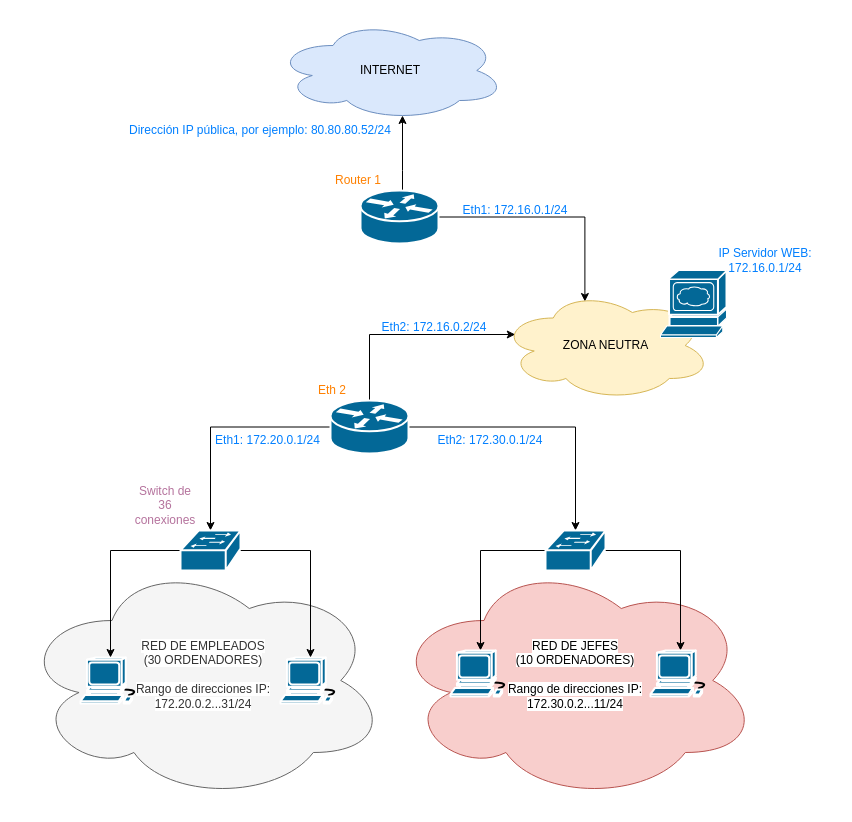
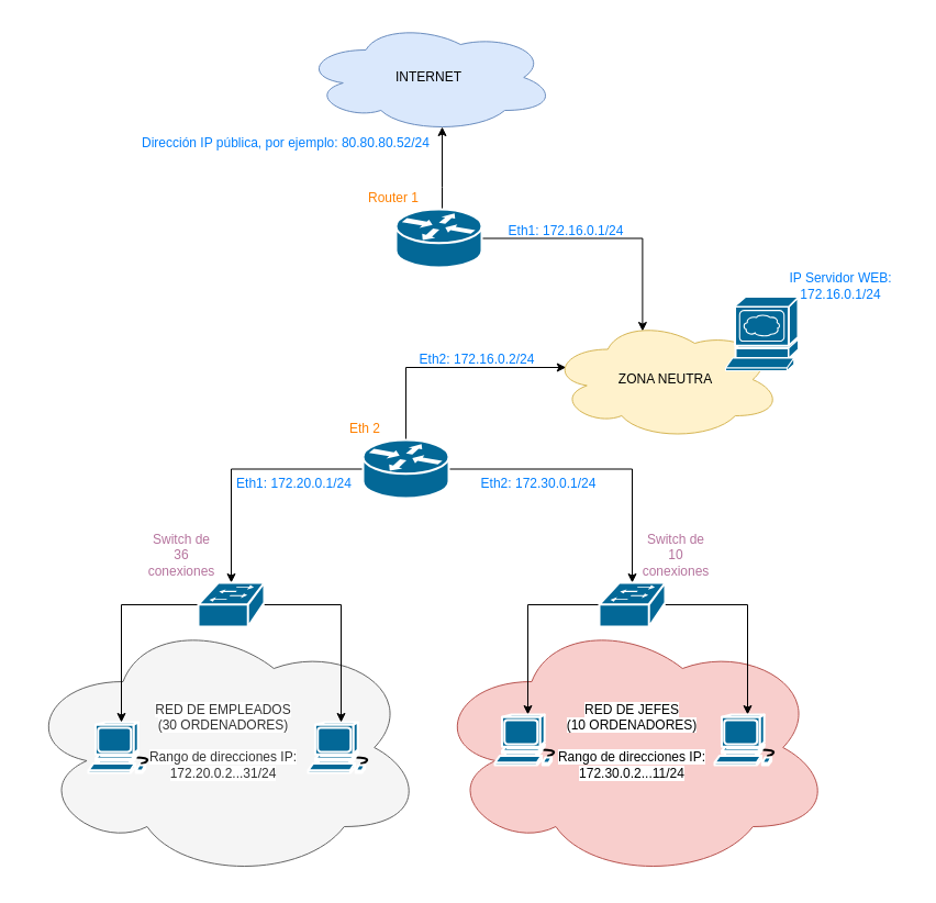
  <mxCell id="0" />
  <mxCell id="1" parent="0" />
  <mxCell id="2" value="&lt;br&gt;&lt;br&gt;&lt;br&gt;&lt;br&gt;&lt;br&gt;&lt;span style=&quot;background-color: rgb(255 , 255 , 255)&quot;&gt;RED DE JEFES&lt;/span&gt;&lt;br&gt;&lt;span style=&quot;background-color: rgb(255 , 255 , 255)&quot;&gt;(10 ORDENADORES)&lt;br&gt;&lt;br&gt;Rango de direcciones IP:&lt;br&gt;172.30.0.2...11/24&lt;br&gt;&lt;/span&gt;" style="ellipse;shape=cloud;whiteSpace=wrap;html=1;verticalAlign=top;fillColor=#f8cecc;strokeColor=#b85450;" vertex="1" parent="1"><mxGeometry x="392" y="560" width="366" height="240" as="geometry" /></mxCell>
  <mxCell id="3" value="&lt;br&gt;&lt;br&gt;&lt;br&gt;&lt;br&gt;&lt;br&gt;&lt;span style=&quot;background-color: rgb(255 , 255 , 255)&quot;&gt;RED DE EMPLEADOS&lt;/span&gt;&lt;br&gt;&lt;span style=&quot;background-color: rgb(255 , 255 , 255)&quot;&gt;(30 ORDENADORES)&lt;br&gt;&lt;br&gt;Rango de direcciones IP:&lt;br&gt;172.20.0.2...31/24&lt;br&gt;&lt;/span&gt;" style="ellipse;shape=cloud;whiteSpace=wrap;html=1;verticalAlign=top;fillColor=#f5f5f5;strokeColor=#666666;fontColor=#333333;" vertex="1" parent="1"><mxGeometry y="560" width="366" height="240" as="geometry" x="20" /></mxCell>
  <mxCell id="4" value="INTERNET" style="ellipse;shape=cloud;whiteSpace=wrap;html=1;fillColor=#dae8fc;strokeColor=#6c8ebf;" vertex="1" parent="1"><mxGeometry x="275" width="230" height="100" as="geometry" y="20" /></mxCell>
  <mxCell id="5" style="edgeStyle=orthogonalEdgeStyle;rounded=0;orthogonalLoop=1;jettySize=auto;html=1;entryX=0.4;entryY=0.1;entryDx=0;entryDy=0;entryPerimeter=0;" edge="1" parent="1" source="7" target="12"><mxGeometry relative="1" as="geometry"><Array as="points"><mxPoint x="584" y="217" /></Array></mxGeometry></mxCell>
  <mxCell id="6" style="edgeStyle=orthogonalEdgeStyle;rounded=0;orthogonalLoop=1;jettySize=auto;html=1;" edge="1" parent="1" source="7"><mxGeometry relative="1" as="geometry"><mxPoint x="402" y="115" as="targetPoint" /><Array as="points"><mxPoint x="402" y="170" /><mxPoint x="402" y="170" /></Array></mxGeometry></mxCell>
  <mxCell id="7" value="" style="shape=mxgraph.cisco.routers.router;html=1;pointerEvents=1;dashed=0;fillColor=#036897;strokeColor=#ffffff;strokeWidth=2;verticalLabelPosition=bottom;verticalAlign=top;align=center;outlineConnect=0;" vertex="1" parent="1"><mxGeometry x="360" y="190" width="78" height="53" as="geometry" /></mxCell>
  <mxCell id="8" style="edgeStyle=orthogonalEdgeStyle;rounded=0;orthogonalLoop=1;jettySize=auto;html=1;" edge="1" parent="1" source="11" target="24"><mxGeometry relative="1" as="geometry" /></mxCell>
  <mxCell id="9" style="edgeStyle=orthogonalEdgeStyle;rounded=0;orthogonalLoop=1;jettySize=auto;html=1;" edge="1" parent="1" source="11" target="27"><mxGeometry relative="1" as="geometry" /></mxCell>
  <mxCell id="10" style="edgeStyle=orthogonalEdgeStyle;rounded=0;orthogonalLoop=1;jettySize=auto;html=1;entryX=0.07;entryY=0.4;entryDx=0;entryDy=0;entryPerimeter=0;" edge="1" parent="1" source="11" target="12"><mxGeometry relative="1" as="geometry"><Array as="points"><mxPoint x="369" y="334" /></Array></mxGeometry></mxCell>
  <mxCell id="11" value="" style="shape=mxgraph.cisco.routers.router;html=1;pointerEvents=1;dashed=0;fillColor=#036897;strokeColor=#ffffff;strokeWidth=2;verticalLabelPosition=bottom;verticalAlign=top;align=center;outlineConnect=0;" vertex="1" parent="1"><mxGeometry x="330" y="400" width="78" height="53" as="geometry" /></mxCell>
  <mxCell id="12" value="ZONA NEUTRA" style="ellipse;shape=cloud;whiteSpace=wrap;html=1;fillColor=#fff2cc;strokeColor=#d6b656;" vertex="1" parent="1"><mxGeometry x="500" y="290" width="211" height="110" as="geometry" /></mxCell>
  <mxCell id="13" value="" style="shape=mxgraph.cisco.servers.www_server;html=1;pointerEvents=1;dashed=0;fillColor=#036897;strokeColor=#ffffff;strokeWidth=2;verticalLabelPosition=bottom;verticalAlign=top;align=center;outlineConnect=0;" vertex="1" parent="1"><mxGeometry x="660" y="270" width="66" height="67" as="geometry" /></mxCell>
  <mxCell id="14" value="&lt;font color=&quot;#ff8000&quot;&gt;Router 1&lt;/font&gt;" style="text;html=1;strokeColor=none;fillColor=none;align=center;verticalAlign=middle;whiteSpace=wrap;rounded=0;" vertex="1" parent="1"><mxGeometry x="330" y="170" width="56" height="20" as="geometry" /></mxCell>
  <mxCell id="15" value="&lt;font color=&quot;#ff8000&quot;&gt;Eth 2&lt;/font&gt;" style="text;html=1;strokeColor=none;fillColor=none;align=center;verticalAlign=middle;whiteSpace=wrap;rounded=0;" vertex="1" parent="1"><mxGeometry x="304" y="380" width="56" height="20" as="geometry" /></mxCell>
  <mxCell id="16" value="&lt;font color=&quot;#007fff&quot;&gt;Dirección IP pública, por ejemplo: 80.80.80.52/24&lt;/font&gt;" style="text;html=1;strokeColor=none;fillColor=none;align=center;verticalAlign=middle;whiteSpace=wrap;rounded=0;" vertex="1" parent="1"><mxGeometry x="120" y="120" width="280" height="20" as="geometry" /></mxCell>
  <mxCell id="17" value="&lt;font color=&quot;#007fff&quot;&gt;Eth1: 172.16.0.1/24&lt;/font&gt;" style="text;html=1;strokeColor=none;fillColor=none;align=center;verticalAlign=middle;whiteSpace=wrap;rounded=0;" vertex="1" parent="1"><mxGeometry x="410" y="200" width="210" height="20" as="geometry" /></mxCell>
  <mxCell id="18" value="&lt;font color=&quot;#007fff&quot;&gt;Eth2: 172.16.0.2/24&lt;/font&gt;" style="text;html=1;strokeColor=none;fillColor=none;align=center;verticalAlign=middle;whiteSpace=wrap;rounded=0;" vertex="1" parent="1"><mxGeometry x="329" y="317" width="210" height="20" as="geometry" /></mxCell>
  <mxCell id="19" value="&lt;font color=&quot;#007fff&quot;&gt;IP Servidor WEB: 172.16.0.1/24&lt;/font&gt;" style="text;html=1;strokeColor=none;fillColor=none;align=center;verticalAlign=middle;whiteSpace=wrap;rounded=0;" vertex="1" parent="1"><mxGeometry x="700" y="250" width="130" height="20" as="geometry" /></mxCell>
  <mxCell id="20" value="" style="shape=mxgraph.cisco.computers_and_peripherals.workstation;html=1;pointerEvents=1;dashed=0;fillColor=#036897;strokeColor=#ffffff;strokeWidth=2;verticalLabelPosition=bottom;verticalAlign=top;align=center;outlineConnect=0;" vertex="1" parent="1"><mxGeometry x="80" y="657" width="60" height="46" as="geometry" /></mxCell>
  <mxCell id="21" value="" style="shape=mxgraph.cisco.computers_and_peripherals.workstation;html=1;pointerEvents=1;dashed=0;fillColor=#036897;strokeColor=#ffffff;strokeWidth=2;verticalLabelPosition=bottom;verticalAlign=top;align=center;outlineConnect=0;" vertex="1" parent="1"><mxGeometry x="280" y="657" width="60" height="46" as="geometry" /></mxCell>
  <mxCell id="22" style="edgeStyle=orthogonalEdgeStyle;rounded=0;orthogonalLoop=1;jettySize=auto;html=1;entryX=0.5;entryY=0;entryDx=0;entryDy=0;entryPerimeter=0;" edge="1" parent="1" source="24" target="20"><mxGeometry relative="1" as="geometry" /></mxCell>
  <mxCell id="23" style="edgeStyle=orthogonalEdgeStyle;rounded=0;orthogonalLoop=1;jettySize=auto;html=1;entryX=0.5;entryY=0;entryDx=0;entryDy=0;entryPerimeter=0;" edge="1" parent="1" source="24" target="21"><mxGeometry relative="1" as="geometry" /></mxCell>
  <mxCell id="24" value="" style="shape=mxgraph.cisco.switches.workgroup_switch;html=1;pointerEvents=1;dashed=0;fillColor=#036897;strokeColor=#ffffff;strokeWidth=2;verticalLabelPosition=bottom;verticalAlign=top;align=center;outlineConnect=0;" vertex="1" parent="1"><mxGeometry x="180" y="530" width="60" height="40" as="geometry" /></mxCell>
  <mxCell id="25" style="edgeStyle=orthogonalEdgeStyle;rounded=0;orthogonalLoop=1;jettySize=auto;html=1;entryX=0.5;entryY=0;entryDx=0;entryDy=0;entryPerimeter=0;" edge="1" parent="1" source="27" target="32"><mxGeometry relative="1" as="geometry" /></mxCell>
  <mxCell id="26" style="edgeStyle=orthogonalEdgeStyle;rounded=0;orthogonalLoop=1;jettySize=auto;html=1;" edge="1" parent="1" source="27" target="33"><mxGeometry relative="1" as="geometry" /></mxCell>
  <mxCell id="27" value="" style="shape=mxgraph.cisco.switches.workgroup_switch;html=1;pointerEvents=1;dashed=0;fillColor=#036897;strokeColor=#ffffff;strokeWidth=2;verticalLabelPosition=bottom;verticalAlign=top;align=center;outlineConnect=0;" vertex="1" parent="1"><mxGeometry x="545" y="530" width="60" height="40" as="geometry" /></mxCell>
  <mxCell id="28" value="&lt;font color=&quot;#007fff&quot;&gt;Eth1: 172.20.0.1/24&lt;/font&gt;" style="text;html=1;strokeColor=none;fillColor=none;align=center;verticalAlign=middle;whiteSpace=wrap;rounded=0;" vertex="1" parent="1"><mxGeometry x="205" y="430" width="125" height="20" as="geometry" /></mxCell>
  <mxCell id="29" value="&lt;font color=&quot;#007fff&quot;&gt;Eth2: 172.30.0.1/24&lt;/font&gt;" style="text;html=1;strokeColor=none;fillColor=none;align=center;verticalAlign=middle;whiteSpace=wrap;rounded=0;" vertex="1" parent="1"><mxGeometry x="420" y="430" width="140" height="20" as="geometry" /></mxCell>
  <mxCell id="30" value="&lt;font color=&quot;#b5739d&quot;&gt;Switch de 36 conexiones&lt;/font&gt;" style="text;html=1;strokeColor=none;fillColor=none;align=center;verticalAlign=middle;whiteSpace=wrap;rounded=0;" vertex="1" parent="1"><mxGeometry x="130" y="490" width="70" height="30" as="geometry" /></mxCell>
+ <mxCell id="31" value="&lt;font color=&quot;#b5739d&quot;&gt;Switch de 10 conexiones&lt;/font&gt;" style="text;html=1;strokeColor=none;fillColor=none;align=center;verticalAlign=middle;whiteSpace=wrap;rounded=0;" vertex="1" parent="1"><mxGeometry x="580" y="490" width="70" height="30" as="geometry" /></mxCell>
  <mxCell id="32" value="" style="shape=mxgraph.cisco.computers_and_peripherals.workstation;html=1;pointerEvents=1;dashed=0;fillColor=#036897;strokeColor=#ffffff;strokeWidth=2;verticalLabelPosition=bottom;verticalAlign=top;align=center;outlineConnect=0;" vertex="1" parent="1"><mxGeometry x="450" y="650" width="60" height="46" as="geometry" /></mxCell>
  <mxCell id="33" value="" style="shape=mxgraph.cisco.computers_and_peripherals.workstation;html=1;pointerEvents=1;dashed=0;fillColor=#036897;strokeColor=#ffffff;strokeWidth=2;verticalLabelPosition=bottom;verticalAlign=top;align=center;outlineConnect=0;" vertex="1" parent="1"><mxGeometry x="650" y="650" width="60" height="46" as="geometry" /></mxCell>
